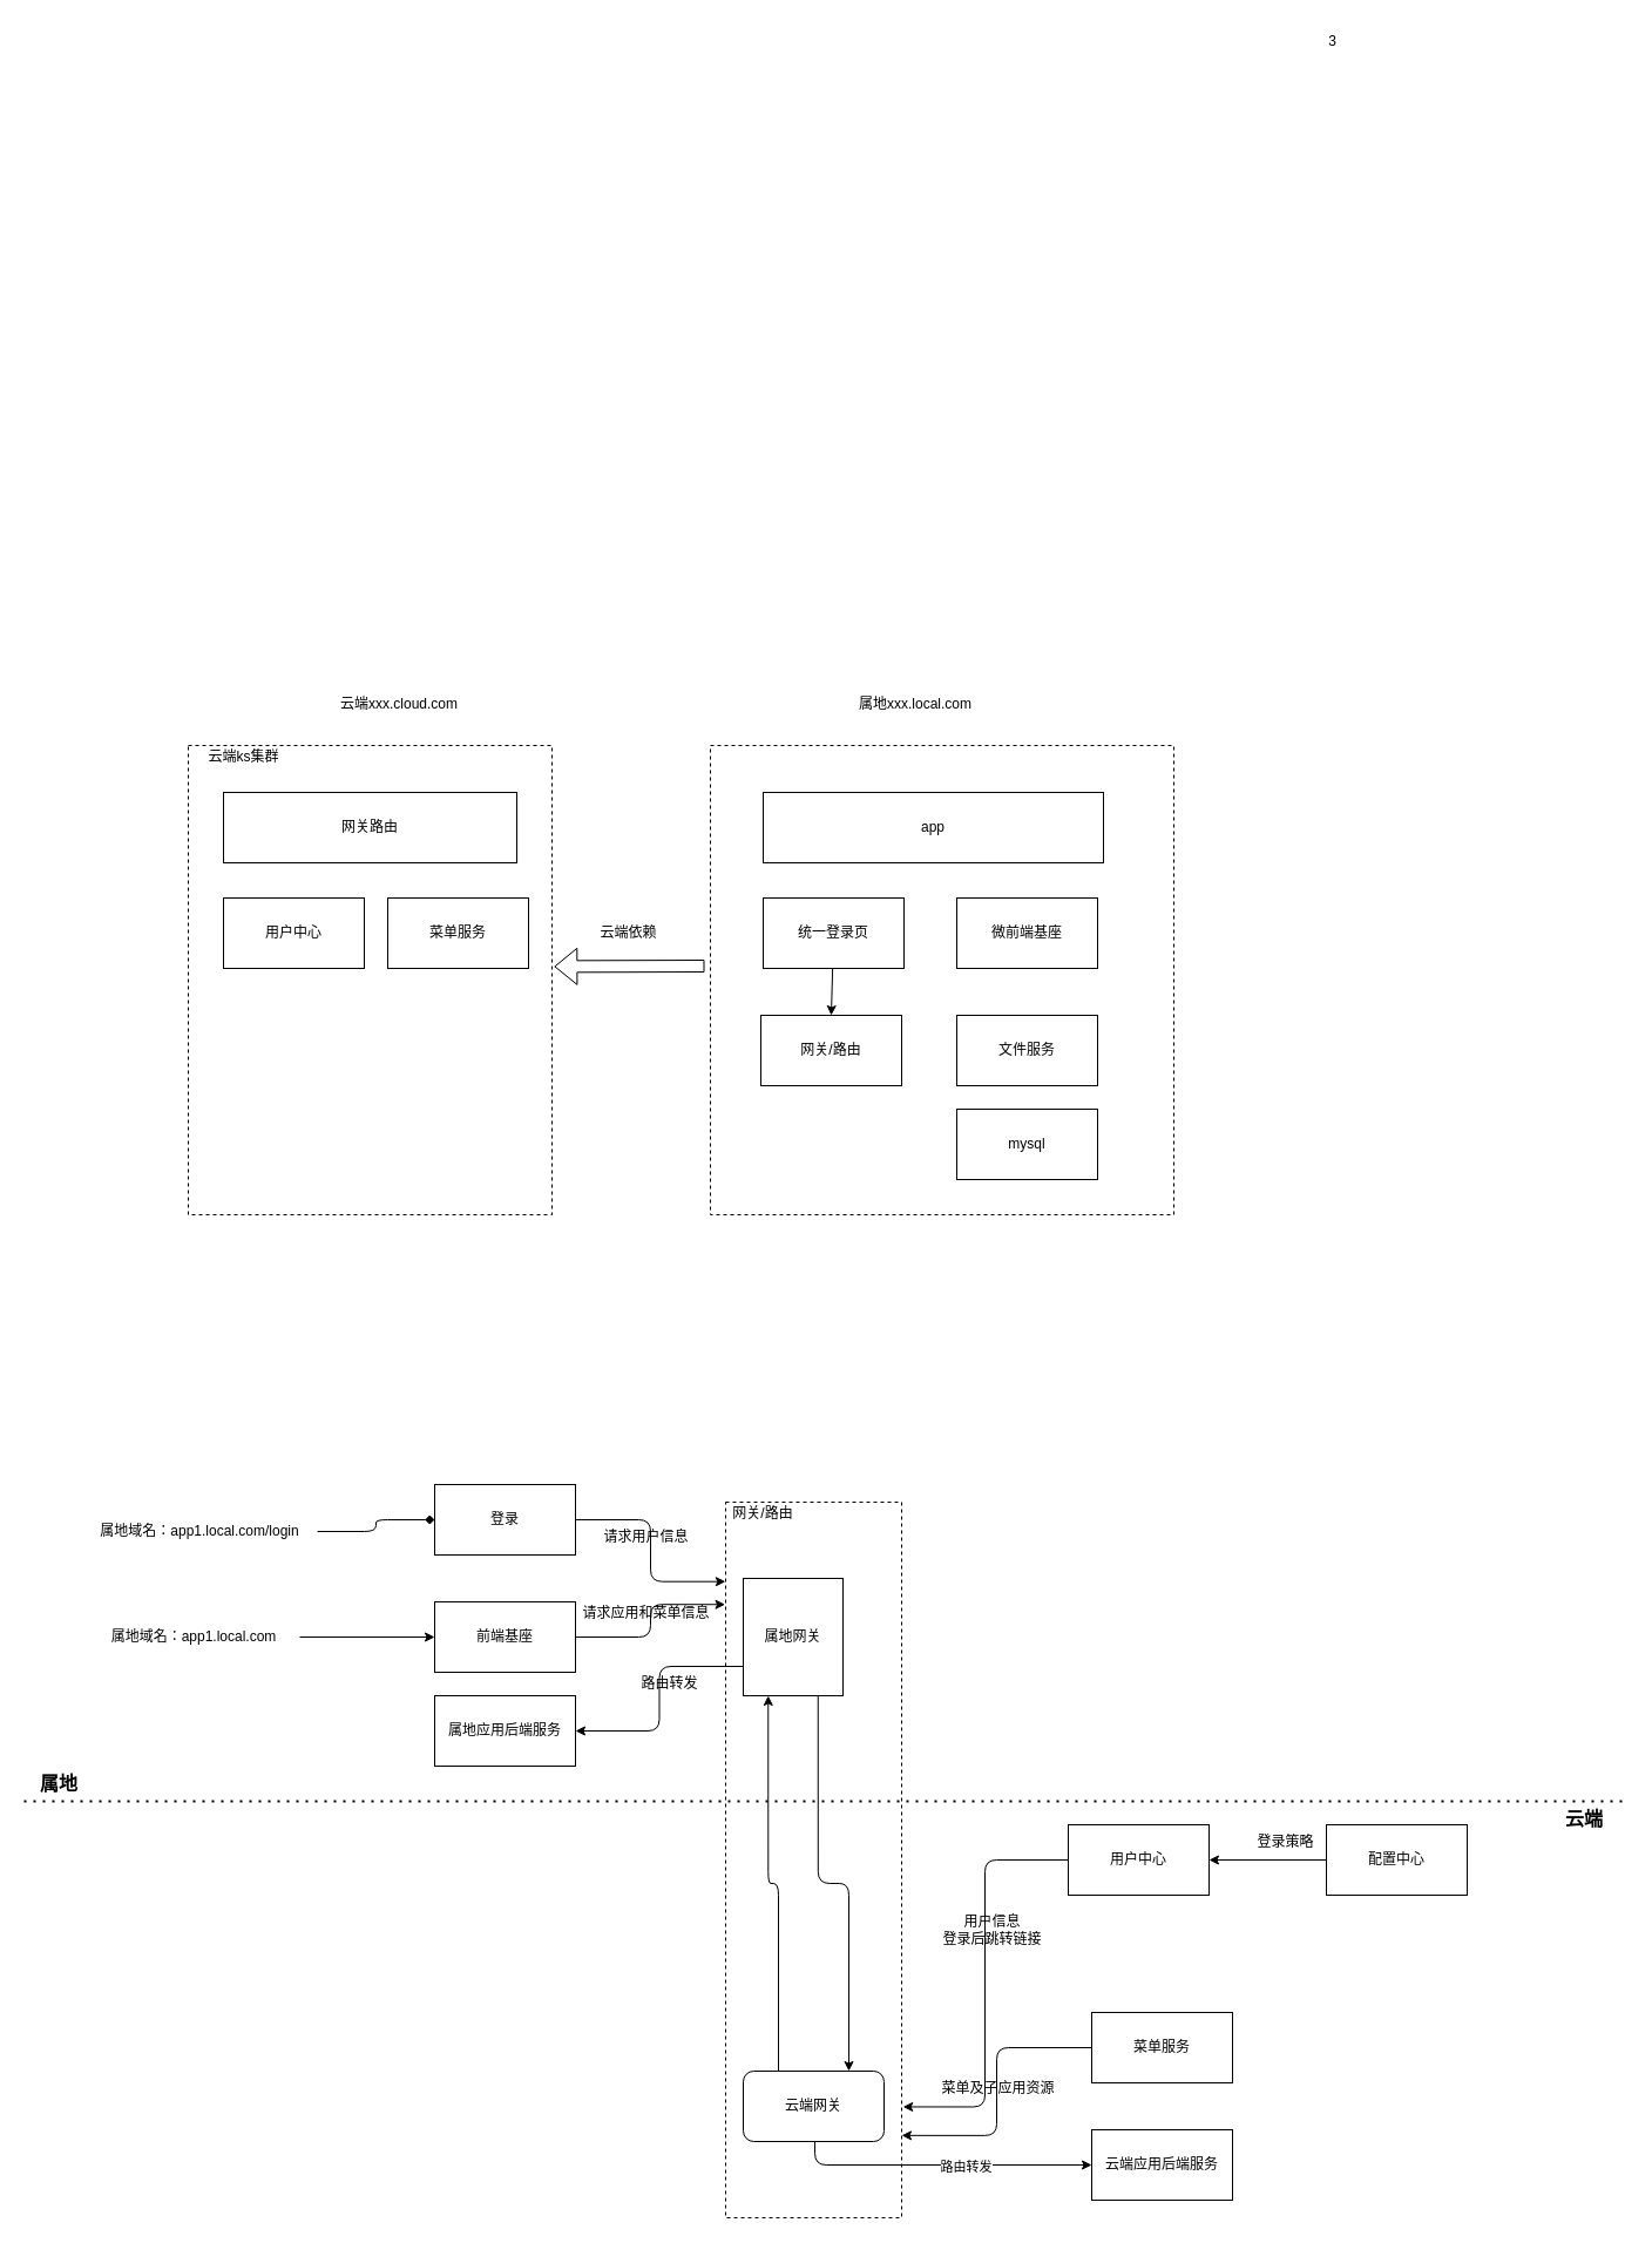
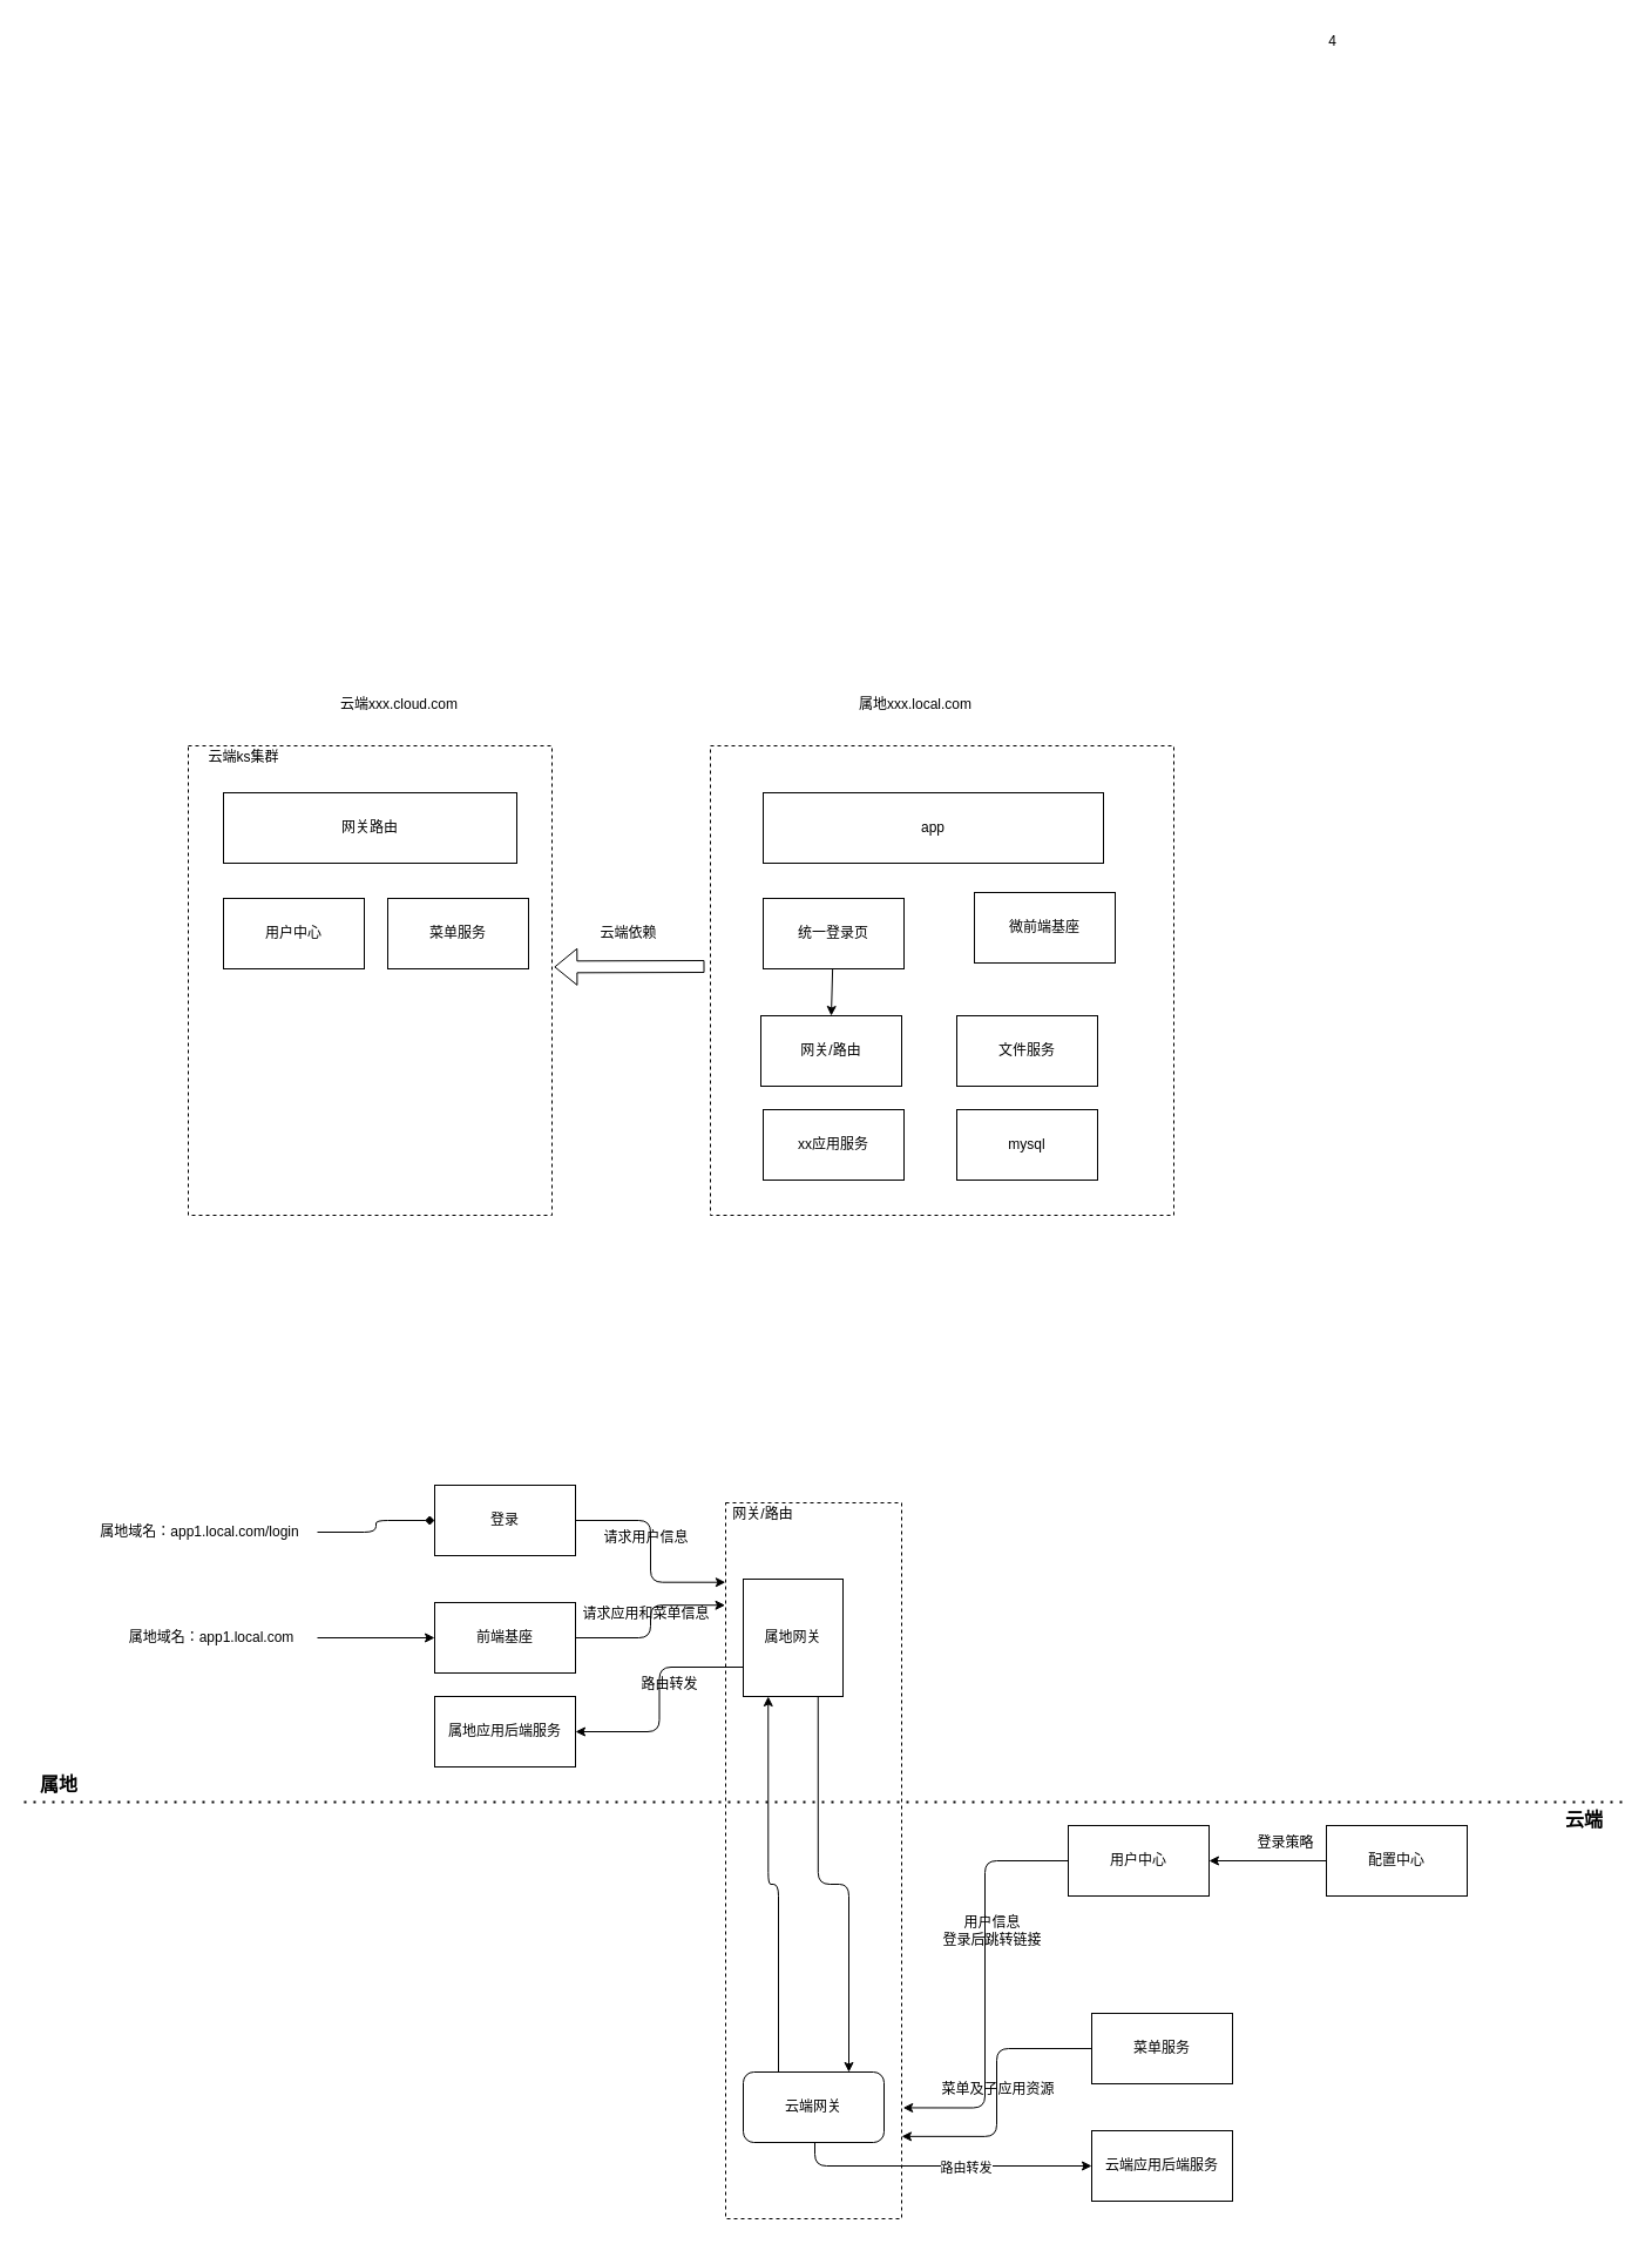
  <mxCell id="0" />
  <mxCell id="1" parent="0" />
  <mxCell id="2" value="" style="rounded=0;whiteSpace=wrap;html=1;dashed=1;" parent="1" vertex="1"><mxGeometry x="160" y="635" width="310" height="400" as="geometry" /></mxCell>
- <mxCell id="3" value="3" style="text;html=1;align=center;verticalAlign=middle;resizable=0;points=[];autosize=1;strokeColor=none;fillColor=none;" parent="1" vertex="1"><mxGeometry x="1120" y="20" width="30" height="30" as="geometry" /></mxCell>
+ <mxCell id="3" value="4" style="text;html=1;align=center;verticalAlign=middle;resizable=0;points=[];autosize=1;strokeColor=none;fillColor=none;" parent="1" vertex="1"><mxGeometry x="1120" y="20" width="30" height="30" as="geometry" /></mxCell>
  <mxCell id="4" value="" style="rounded=0;whiteSpace=wrap;html=1;dashed=1;" parent="1" vertex="1"><mxGeometry x="605" y="635" width="395" height="400" as="geometry" /></mxCell>
  <mxCell id="5" style="edgeStyle=none;html=1;entryX=0.5;entryY=0;entryDx=0;entryDy=0;" parent="1" source="6" target="8" edge="1"><mxGeometry relative="1" as="geometry" /></mxCell>
  <mxCell id="6" value="统一登录页" style="rounded=0;whiteSpace=wrap;html=1;" parent="1" vertex="1"><mxGeometry x="650" y="765" width="120" height="60" as="geometry" /></mxCell>
- <mxCell id="7" value="微前端基座" style="rounded=0;whiteSpace=wrap;html=1;" parent="1" vertex="1"><mxGeometry x="815" y="765" width="120" height="60" as="geometry" /></mxCell>
+ <mxCell id="7" value="微前端基座" style="rounded=0;whiteSpace=wrap;html=1;" parent="1" vertex="1"><mxGeometry x="830" y="760" width="120" height="60" as="geometry" /></mxCell>
  <mxCell id="8" value="网关/路由" style="rounded=0;whiteSpace=wrap;html=1;" parent="1" vertex="1"><mxGeometry x="648" y="865" width="120" height="60" as="geometry" /></mxCell>
+ <mxCell id="9" value="xx应用服务" style="rounded=0;whiteSpace=wrap;html=1;" parent="1" vertex="1"><mxGeometry x="650" y="945" width="120" height="60" as="geometry" /></mxCell>
  <mxCell id="10" value="app" style="rounded=0;whiteSpace=wrap;html=1;" parent="1" vertex="1"><mxGeometry x="650" y="675" width="290" height="60" as="geometry" /></mxCell>
  <mxCell id="11" value="mysql" style="rounded=0;whiteSpace=wrap;html=1;" parent="1" vertex="1"><mxGeometry x="815" y="945" width="120" height="60" as="geometry" /></mxCell>
  <mxCell id="12" value="文件服务" style="rounded=0;whiteSpace=wrap;html=1;" parent="1" vertex="1"><mxGeometry x="815" y="865" width="120" height="60" as="geometry" /></mxCell>
  <mxCell id="13" value="用户中心" style="rounded=0;whiteSpace=wrap;html=1;" parent="1" vertex="1"><mxGeometry x="190" y="765" width="120" height="60" as="geometry" /></mxCell>
  <mxCell id="14" value="网关路由" style="rounded=0;whiteSpace=wrap;html=1;" parent="1" vertex="1"><mxGeometry x="190" y="675" width="250" height="60" as="geometry" /></mxCell>
  <mxCell id="15" value="云端ks集群" style="text;html=1;strokeColor=none;fillColor=none;align=center;verticalAlign=middle;whiteSpace=wrap;rounded=0;dashed=1;" parent="1" vertex="1"><mxGeometry x="160" y="635" width="95" height="20" as="geometry" /></mxCell>
  <mxCell id="16" value="菜单服务" style="rounded=0;whiteSpace=wrap;html=1;" parent="1" vertex="1"><mxGeometry x="330" y="765" width="120" height="60" as="geometry" /></mxCell>
  <mxCell id="17" value="" style="edgeStyle=orthogonalEdgeStyle;html=1;endArrow=diamond;" parent="1" source="18" target="20" edge="1"><mxGeometry relative="1" as="geometry" /></mxCell>
  <mxCell id="18" value="属地域名：app1.local.com/login" style="text;html=1;strokeColor=none;fillColor=none;align=center;verticalAlign=middle;whiteSpace=wrap;rounded=0;" parent="1" vertex="1"><mxGeometry x="70" y="1295" width="200" height="20" as="geometry" /></mxCell>
  <mxCell id="19" style="edgeStyle=orthogonalEdgeStyle;html=1;entryX=-0.001;entryY=0.111;entryDx=0;entryDy=0;entryPerimeter=0;" parent="1" source="20" target="21" edge="1"><mxGeometry relative="1" as="geometry" /></mxCell>
  <mxCell id="20" value="登录" style="whiteSpace=wrap;html=1;" parent="1" vertex="1"><mxGeometry x="370" y="1265" width="120" height="60" as="geometry" /></mxCell>
  <mxCell id="21" value="" style="rounded=0;whiteSpace=wrap;html=1;dashed=1;" parent="1" vertex="1"><mxGeometry x="618" y="1280" width="150" height="610" as="geometry" /></mxCell>
  <mxCell id="22" style="edgeStyle=orthogonalEdgeStyle;html=1;entryX=0.75;entryY=0;entryDx=0;entryDy=0;exitX=0.75;exitY=1;exitDx=0;exitDy=0;" parent="1" source="24" target="28" edge="1"><mxGeometry relative="1" as="geometry" /></mxCell>
  <mxCell id="23" style="edgeStyle=orthogonalEdgeStyle;html=1;entryX=1;entryY=0.5;entryDx=0;entryDy=0;exitX=0;exitY=0.75;exitDx=0;exitDy=0;" parent="1" source="24" target="43" edge="1"><mxGeometry relative="1" as="geometry" /></mxCell>
  <mxCell id="24" value="属地网关" style="rounded=0;whiteSpace=wrap;html=1;" parent="1" vertex="1"><mxGeometry x="633" y="1345" width="85" height="100" as="geometry" /></mxCell>
  <mxCell id="25" style="edgeStyle=orthogonalEdgeStyle;html=1;exitX=0.25;exitY=0;exitDx=0;exitDy=0;entryX=0.25;entryY=1;entryDx=0;entryDy=0;" parent="1" source="28" target="24" edge="1"><mxGeometry relative="1" as="geometry" /></mxCell>
  <mxCell id="26" style="edgeStyle=orthogonalEdgeStyle;html=1;entryX=0;entryY=0.5;entryDx=0;entryDy=0;" parent="1" source="28" target="44" edge="1"><mxGeometry relative="1" as="geometry"><Array as="points"><mxPoint x="694" y="1845" /></Array></mxGeometry></mxCell>
  <mxCell id="27" value="路由转发" style="edgeLabel;html=1;align=center;verticalAlign=middle;resizable=0;points=[];" vertex="1" connectable="0" parent="26"><mxGeometry x="0.156" y="-1" relative="1" as="geometry"><mxPoint as="offset" /></mxGeometry></mxCell>
  <mxCell id="28" value="云端网关" style="whiteSpace=wrap;html=1;rounded=1;" parent="1" vertex="1"><mxGeometry x="633" y="1765" width="120" height="60" as="geometry" /></mxCell>
  <mxCell id="29" style="edgeStyle=orthogonalEdgeStyle;html=1;entryX=1.008;entryY=0.845;entryDx=0;entryDy=0;entryPerimeter=0;" parent="1" source="30" target="21" edge="1"><mxGeometry relative="1" as="geometry" /></mxCell>
  <mxCell id="30" value="用户中心" style="rounded=0;whiteSpace=wrap;html=1;" parent="1" vertex="1"><mxGeometry x="910" y="1555" width="120" height="60" as="geometry" /></mxCell>
  <mxCell id="31" style="edgeStyle=orthogonalEdgeStyle;html=1;entryX=1;entryY=0.5;entryDx=0;entryDy=0;" parent="1" source="32" target="30" edge="1"><mxGeometry relative="1" as="geometry" /></mxCell>
  <mxCell id="32" value="配置中心" style="rounded=0;whiteSpace=wrap;html=1;" parent="1" vertex="1"><mxGeometry x="1130" y="1555" width="120" height="60" as="geometry" /></mxCell>
  <mxCell id="33" style="edgeStyle=orthogonalEdgeStyle;html=1;entryX=-0.003;entryY=0.143;entryDx=0;entryDy=0;entryPerimeter=0;" parent="1" source="34" target="21" edge="1"><mxGeometry relative="1" as="geometry" /></mxCell>
  <mxCell id="34" value="前端基座" style="rounded=0;whiteSpace=wrap;html=1;" parent="1" vertex="1"><mxGeometry x="370" y="1365" width="120" height="60" as="geometry" /></mxCell>
  <mxCell id="35" style="edgeStyle=orthogonalEdgeStyle;html=1;entryX=0;entryY=0.5;entryDx=0;entryDy=0;" parent="1" source="36" target="34" edge="1"><mxGeometry relative="1" as="geometry" /></mxCell>
- <mxCell id="36" value="属地域名：app1.local.com" style="text;html=1;strokeColor=none;fillColor=none;align=center;verticalAlign=middle;whiteSpace=wrap;rounded=0;" parent="1" vertex="1"><mxGeometry x="75" y="1385" width="180" height="20" as="geometry" /></mxCell>
+ <mxCell id="36" value="属地域名：app1.local.com" style="text;html=1;strokeColor=none;fillColor=none;align=center;verticalAlign=middle;whiteSpace=wrap;rounded=0;" parent="1" vertex="1"><mxGeometry x="90" y="1385" width="180" height="20" as="geometry" /></mxCell>
  <mxCell id="37" style="edgeStyle=orthogonalEdgeStyle;html=1;entryX=1;entryY=0.885;entryDx=0;entryDy=0;entryPerimeter=0;" parent="1" source="38" target="21" edge="1"><mxGeometry relative="1" as="geometry" /></mxCell>
  <mxCell id="38" value="菜单服务" style="rounded=0;whiteSpace=wrap;html=1;" parent="1" vertex="1"><mxGeometry x="930" y="1715" width="120" height="60" as="geometry" /></mxCell>
  <mxCell id="39" value="菜单及子应用资源" style="text;html=1;align=center;verticalAlign=middle;resizable=0;points=[];autosize=1;strokeColor=none;fillColor=none;" parent="1" vertex="1"><mxGeometry x="790" y="1765" width="120" height="30" as="geometry" /></mxCell>
  <mxCell id="40" value="用户信息&lt;br&gt;登录后跳转链接" style="text;html=1;align=center;verticalAlign=middle;resizable=0;points=[];autosize=1;strokeColor=none;fillColor=none;" parent="1" vertex="1"><mxGeometry x="790" y="1625" width="110" height="40" as="geometry" /></mxCell>
  <mxCell id="41" value="登录策略" style="text;html=1;align=center;verticalAlign=middle;resizable=0;points=[];autosize=1;strokeColor=none;fillColor=none;" parent="1" vertex="1"><mxGeometry x="1060" y="1555" width="70" height="30" as="geometry" /></mxCell>
  <mxCell id="42" value="网关/路由" style="text;html=1;strokeColor=none;fillColor=none;align=center;verticalAlign=middle;whiteSpace=wrap;rounded=0;" parent="1" vertex="1"><mxGeometry x="620" y="1275" width="60" height="30" as="geometry" /></mxCell>
  <mxCell id="43" value="属地应用后端服务" style="rounded=0;whiteSpace=wrap;html=1;" parent="1" vertex="1"><mxGeometry x="370" y="1445" width="120" height="60" as="geometry" /></mxCell>
  <mxCell id="44" value="云端应用后端服务" style="rounded=0;whiteSpace=wrap;html=1;" parent="1" vertex="1"><mxGeometry x="930" y="1815" width="120" height="60" as="geometry" /></mxCell>
  <mxCell id="45" value="请求应用和菜单信息" style="text;html=1;align=center;verticalAlign=middle;resizable=0;points=[];autosize=1;strokeColor=none;fillColor=none;" parent="1" vertex="1"><mxGeometry x="485" y="1360" width="130" height="30" as="geometry" /></mxCell>
  <mxCell id="46" value="请求用户信息" style="text;html=1;align=center;verticalAlign=middle;resizable=0;points=[];autosize=1;strokeColor=none;fillColor=none;" parent="1" vertex="1"><mxGeometry x="500" y="1295" width="100" height="30" as="geometry" /></mxCell>
  <mxCell id="47" value="" style="endArrow=none;dashed=1;html=1;dashPattern=1 3;strokeWidth=2;" parent="1" edge="1"><mxGeometry width="50" height="50" relative="1" as="geometry"><mxPoint x="20" y="1535" as="sourcePoint" /><mxPoint x="1385.833" y="1535" as="targetPoint" /></mxGeometry></mxCell>
  <mxCell id="48" value="属地" style="text;html=1;strokeColor=none;fillColor=none;align=center;verticalAlign=middle;whiteSpace=wrap;rounded=0;fontStyle=1;fontSize=16;" parent="1" vertex="1"><mxGeometry x="20" y="1505" width="60" height="30" as="geometry" /></mxCell>
  <mxCell id="49" value="云端" style="text;html=1;strokeColor=none;fillColor=none;align=center;verticalAlign=middle;whiteSpace=wrap;rounded=0;fontSize=16;fontStyle=1" parent="1" vertex="1"><mxGeometry x="1320" y="1535" width="60" height="30" as="geometry" /></mxCell>
  <mxCell id="50" value="云端xxx.cloud.com" style="text;html=1;strokeColor=none;fillColor=none;align=center;verticalAlign=middle;whiteSpace=wrap;rounded=0;" parent="1" vertex="1"><mxGeometry x="280" y="585" width="120" height="30" as="geometry" /></mxCell>
  <mxCell id="51" value="属地xxx.local.com" style="text;html=1;strokeColor=none;fillColor=none;align=center;verticalAlign=middle;whiteSpace=wrap;rounded=0;" parent="1" vertex="1"><mxGeometry x="710" y="585" width="140" height="30" as="geometry" /></mxCell>
  <mxCell id="52" value="" style="shape=flexArrow;endArrow=classic;html=1;entryX=1.006;entryY=0.471;entryDx=0;entryDy=0;entryPerimeter=0;" parent="1" target="2" edge="1"><mxGeometry width="50" height="50" relative="1" as="geometry"><mxPoint x="600" y="823" as="sourcePoint" /><mxPoint x="570" y="745" as="targetPoint" /></mxGeometry></mxCell>
  <mxCell id="53" value="云端依赖" style="text;html=1;align=center;verticalAlign=middle;resizable=0;points=[];autosize=1;strokeColor=none;fillColor=none;" parent="1" vertex="1"><mxGeometry x="500" y="780" width="70" height="30" as="geometry" /></mxCell>
  <mxCell id="54" value="路由转发" style="text;html=1;align=center;verticalAlign=middle;resizable=0;points=[];autosize=1;strokeColor=none;fillColor=none;" vertex="1" parent="1"><mxGeometry x="540" y="1425" width="60" height="20" as="geometry" /></mxCell>
